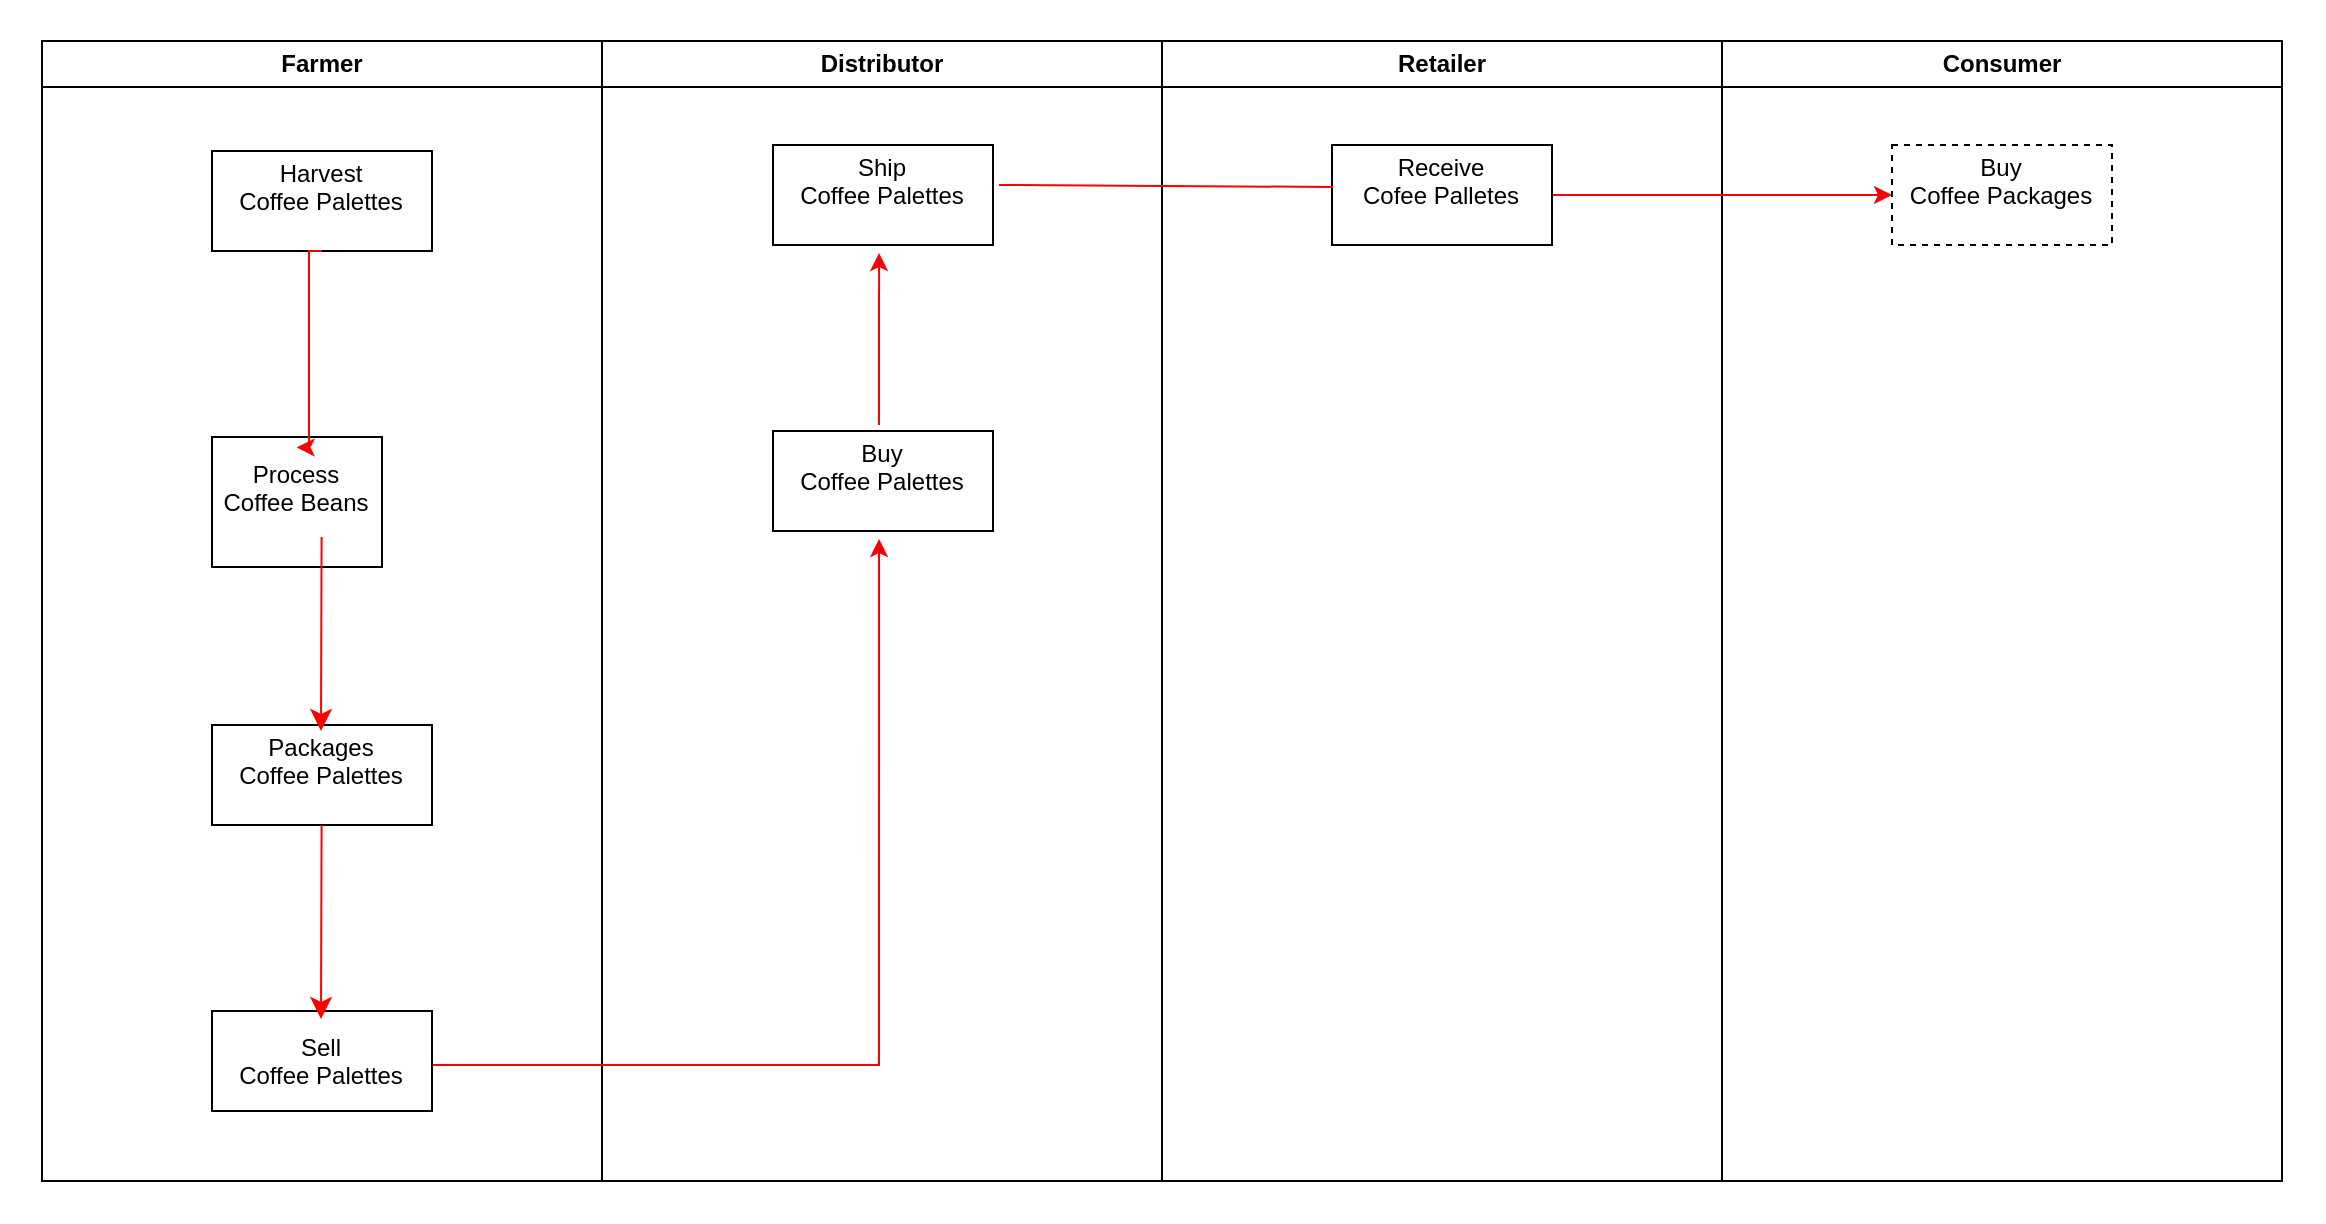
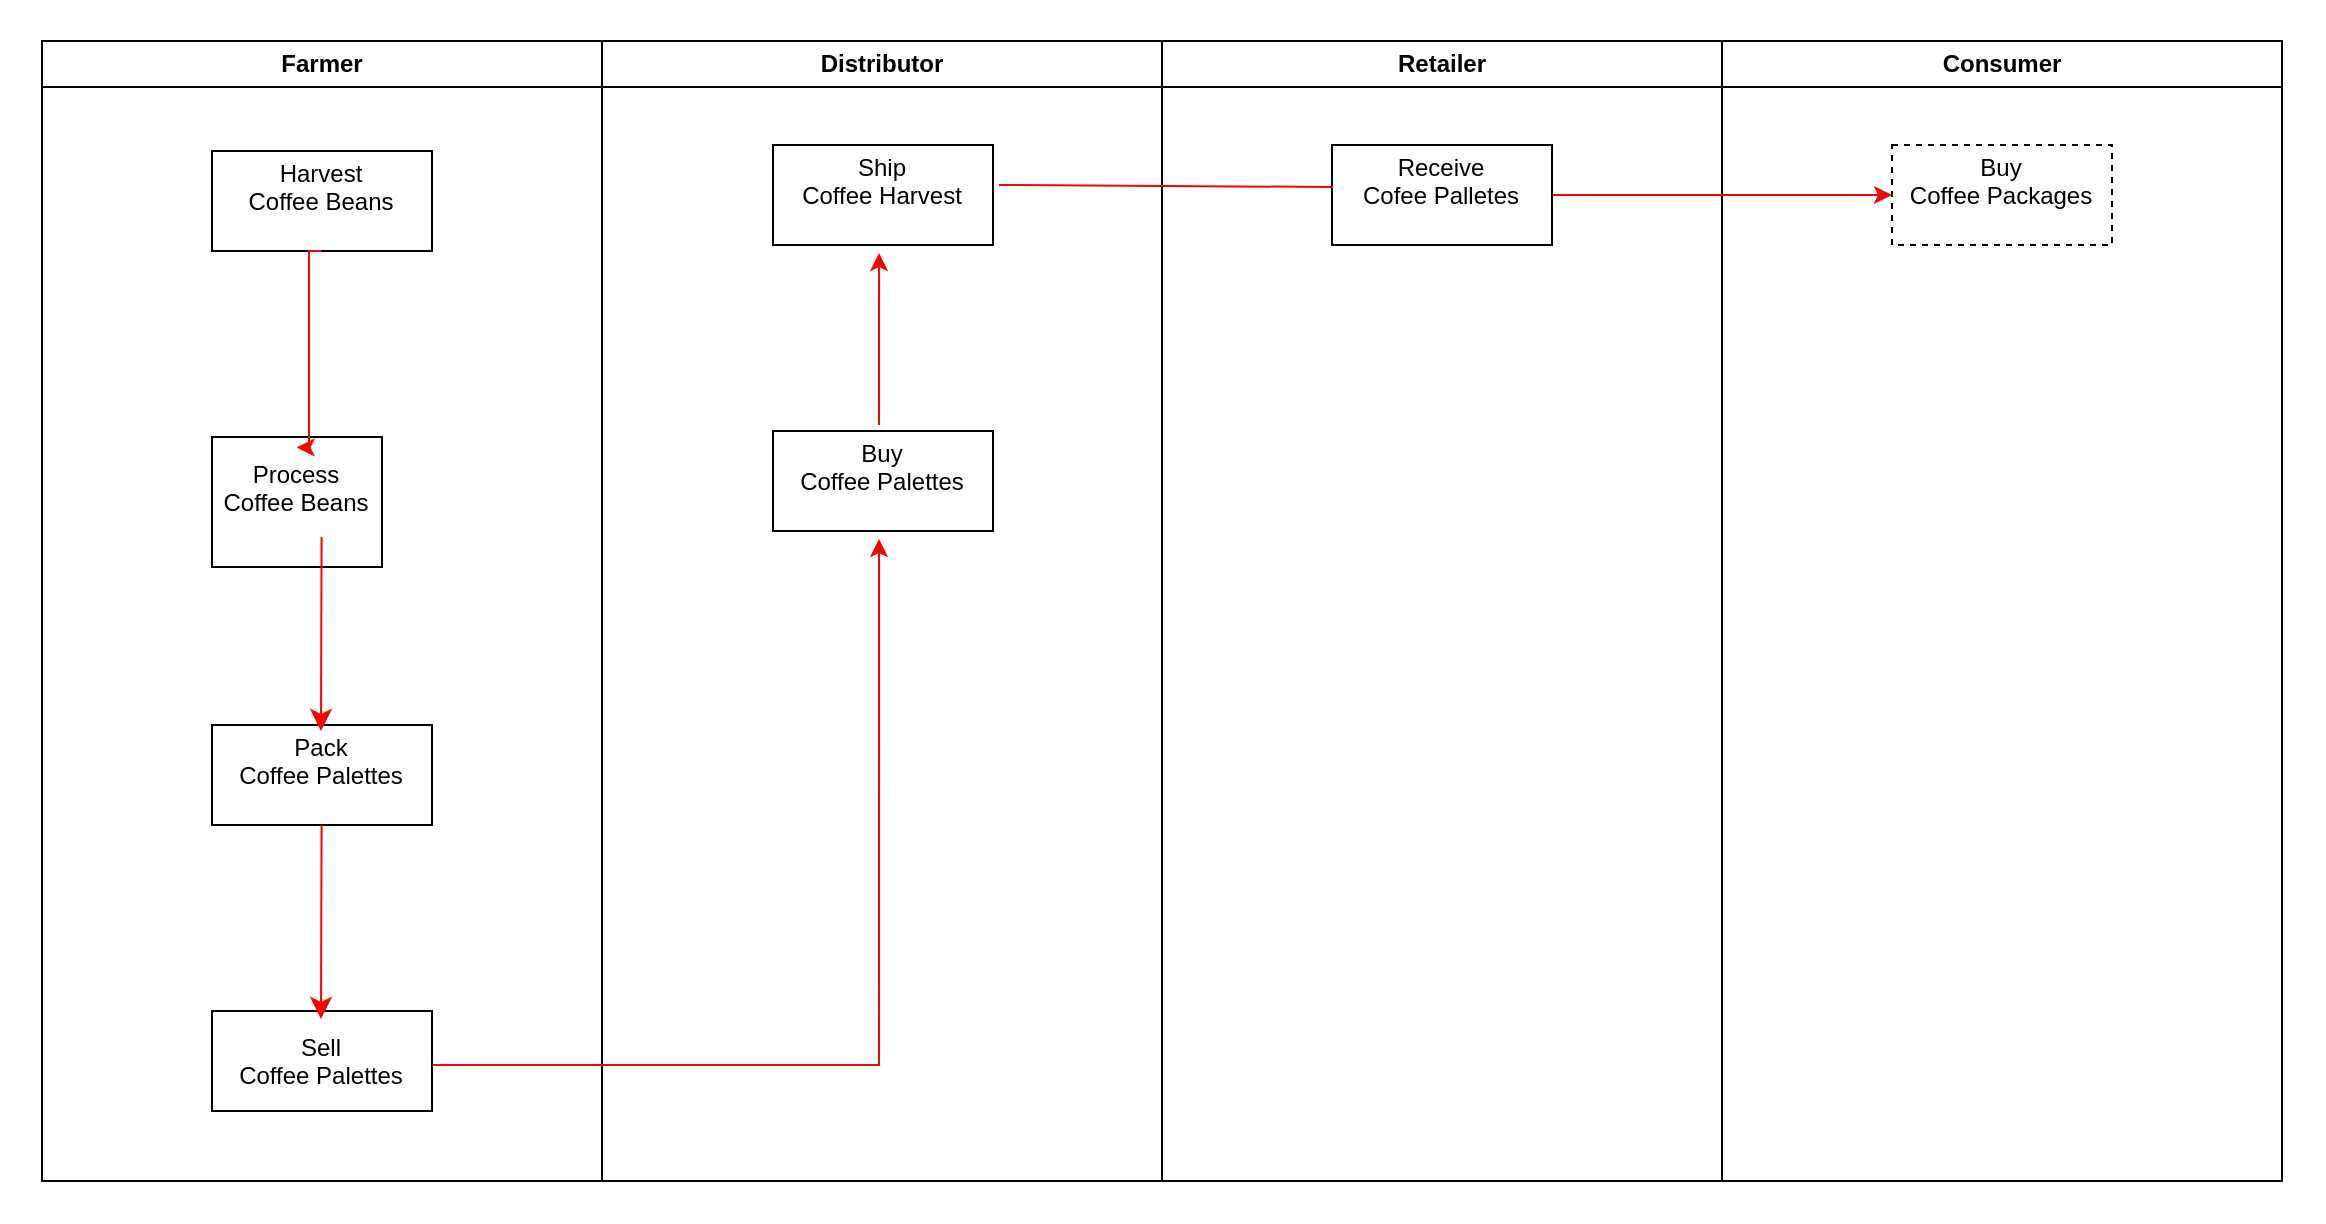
  <mxCell id="0" />
  <mxCell id="1" parent="0" />
  <mxCell id="2" value="Farmer" style="swimlane;whiteSpace=wrap" parent="1" vertex="1"><mxGeometry x="20.5" y="20" width="280" height="570" as="geometry" /></mxCell>
- <mxCell id="3" value="Harvest&#10;Coffee Palettes&#10;" style="" parent="2" vertex="1"><mxGeometry x="85" y="55" width="110" height="50" as="geometry" /></mxCell>
+ <mxCell id="3" value="Harvest&#10;Coffee Beans&#10;" style="" parent="2" vertex="1"><mxGeometry x="85" y="55" width="110" height="50" as="geometry" /></mxCell>
  <mxCell id="4" value="Process&#10;Coffee Beans&#10;" style="" parent="2" vertex="1"><mxGeometry x="85" y="198" width="85" height="65" as="geometry" /></mxCell>
- <mxCell id="5" value="Packages&#10;Coffee Palettes&#10;" style="" parent="2" vertex="1"><mxGeometry x="85" y="342" width="110" height="50" as="geometry" /></mxCell>
+ <mxCell id="5" value="Pack&#10;Coffee Palettes&#10;" style="" parent="2" vertex="1"><mxGeometry x="85" y="342" width="110" height="50" as="geometry" /></mxCell>
  <mxCell id="6" value="Sell&#10;Coffee Palettes" style="" parent="2" vertex="1"><mxGeometry x="85" y="485" width="110" height="50" as="geometry" /></mxCell>
  <mxCell id="7" value="" style="edgeStyle=elbowEdgeStyle;elbow=horizontal;verticalAlign=bottom;endArrow=classic;strokeColor=#FF0000;endFill=1;rounded=0;entryX=0.498;entryY=0.08;entryDx=0;entryDy=0;entryPerimeter=0;" parent="2" target="4" edge="1"><mxGeometry x="-339.71" y="-73" as="geometry"><mxPoint x="145.5" y="182" as="targetPoint" /><mxPoint x="139.79" y="105" as="sourcePoint" /></mxGeometry></mxCell>
  <mxCell id="8" value="" style="edgeStyle=elbowEdgeStyle;elbow=horizontal;verticalAlign=bottom;endArrow=classic;endSize=8;strokeColor=#FF0000;endFill=1;rounded=0;entryX=0.498;entryY=0.08;entryDx=0;entryDy=0;entryPerimeter=0;" parent="2" edge="1"><mxGeometry x="-504.21" y="-58" as="geometry"><mxPoint x="139.78" y="345" as="targetPoint" /><mxPoint x="139.79" y="248" as="sourcePoint" /></mxGeometry></mxCell>
  <mxCell id="9" value="" style="edgeStyle=elbowEdgeStyle;elbow=horizontal;verticalAlign=bottom;endArrow=classic;endSize=8;strokeColor=#FF0000;endFill=1;rounded=0;entryX=0.498;entryY=0.08;entryDx=0;entryDy=0;entryPerimeter=0;" parent="2" edge="1"><mxGeometry x="-504.21" y="86" as="geometry"><mxPoint x="139.78" y="489" as="targetPoint" /><mxPoint x="139.79" y="392" as="sourcePoint" /></mxGeometry></mxCell>
  <mxCell id="10" value="Distributor" style="swimlane;whiteSpace=wrap" parent="1" vertex="1"><mxGeometry x="300.5" y="20" width="280" height="570" as="geometry" /></mxCell>
- <mxCell id="11" value="Ship&#10;Coffee Palettes&#10;" style="" parent="10" vertex="1"><mxGeometry x="85.5" y="52" width="110" height="50" as="geometry" /></mxCell>
+ <mxCell id="11" value="Ship&#10;Coffee Harvest&#10;" style="" parent="10" vertex="1"><mxGeometry x="85.5" y="52" width="110" height="50" as="geometry" /></mxCell>
  <mxCell id="12" value="Buy &#10;Coffee Palettes&#10;" style="" parent="10" vertex="1"><mxGeometry x="85.5" y="195" width="110" height="50" as="geometry" /></mxCell>
  <mxCell id="13" value="Retailer" style="swimlane;whiteSpace=wrap" parent="1" vertex="1"><mxGeometry x="580.5" y="20" width="280" height="570" as="geometry" /></mxCell>
  <mxCell id="14" value="Receive&#10;Cofee Palletes&#10;" style="" parent="13" vertex="1"><mxGeometry x="85" y="52" width="110" height="50" as="geometry" /></mxCell>
  <mxCell id="15" value="Consumer" style="swimlane;whiteSpace=wrap" parent="1" vertex="1"><mxGeometry x="860.5" y="20" width="280" height="570" as="geometry" /></mxCell>
  <mxCell id="16" value="Buy&#10;Coffee Packages&#10;" style="dashed=1;" parent="15" vertex="1"><mxGeometry x="85" y="52" width="110" height="50" as="geometry" /></mxCell>
  <mxCell id="17" value="" style="endArrow=classic;html=1;rounded=0;fillColor=#f8cecc;strokeColor=#F70202;entryX=0;entryY=0.5;entryDx=0;entryDy=0;" parent="15" edge="1" target="16"><mxGeometry width="50" height="50" relative="1" as="geometry"><mxPoint x="-84.5" y="77" as="sourcePoint" /><mxPoint x="138.02" y="102" as="targetPoint" /><Array as="points"><mxPoint x="15.5" y="77" /></Array></mxGeometry></mxCell>
  <mxCell id="18" value="" style="endArrow=classic;html=1;rounded=0;fillColor=#f8cecc;strokeColor=#F70202;entryX=0.482;entryY=1.08;entryDx=0;entryDy=0;entryPerimeter=0;" parent="1" target="11" edge="1"><mxGeometry width="50" height="50" relative="1" as="geometry"><mxPoint x="439" y="212" as="sourcePoint" /><mxPoint x="616" y="42" as="targetPoint" /></mxGeometry></mxCell>
  <mxCell id="19" value="" style="endArrow=classic;html=1;rounded=0;fillColor=#f8cecc;strokeColor=#F70202;entryX=0.482;entryY=1.08;entryDx=0;entryDy=0;entryPerimeter=0;" parent="1" target="12" edge="1"><mxGeometry width="50" height="50" relative="1" as="geometry"><mxPoint x="216" y="532" as="sourcePoint" /><mxPoint x="393.03" y="544" as="targetPoint" /><Array as="points"><mxPoint x="439" y="532" /></Array></mxGeometry></mxCell>
  <mxCell id="20" value="" style="endArrow=none;html=1;rounded=0;fillColor=#f8cecc;strokeColor=#F70202;entryX=0.005;entryY=0.42;entryDx=0;entryDy=0;entryPerimeter=0;exitX=1.027;exitY=0.4;exitDx=0;exitDy=0;exitPerimeter=0;" parent="1" source="11" target="14" edge="1"><mxGeometry width="50" height="50" relative="1" as="geometry"><mxPoint x="626" y="178" as="sourcePoint" /><mxPoint x="626.02" y="92" as="targetPoint" /></mxGeometry></mxCell>
